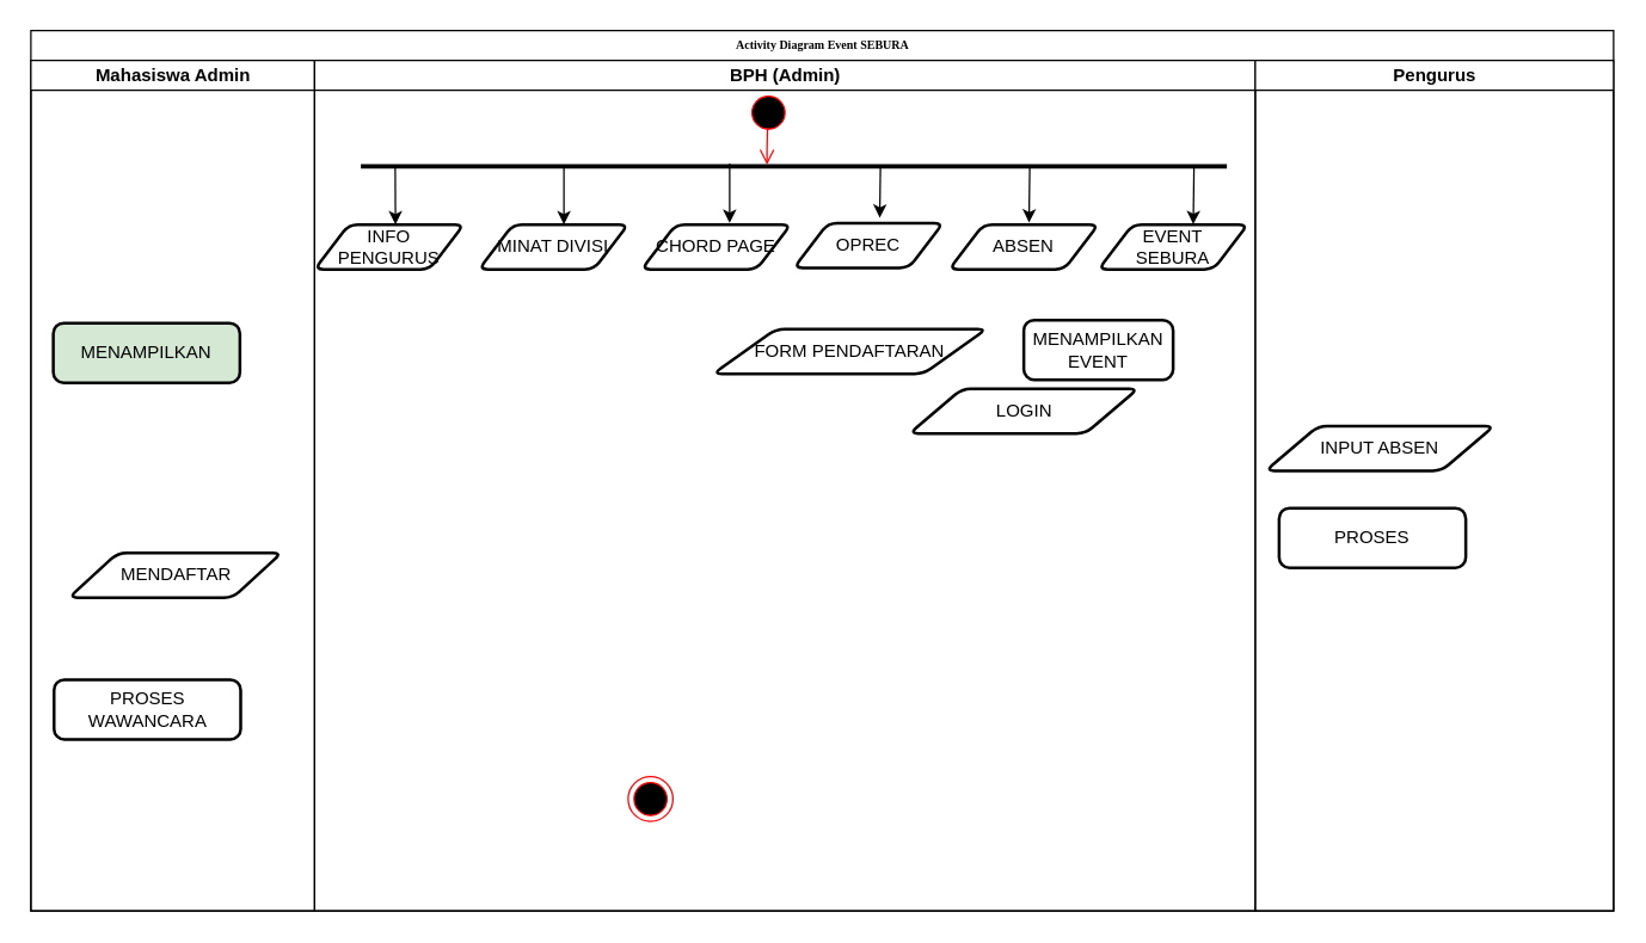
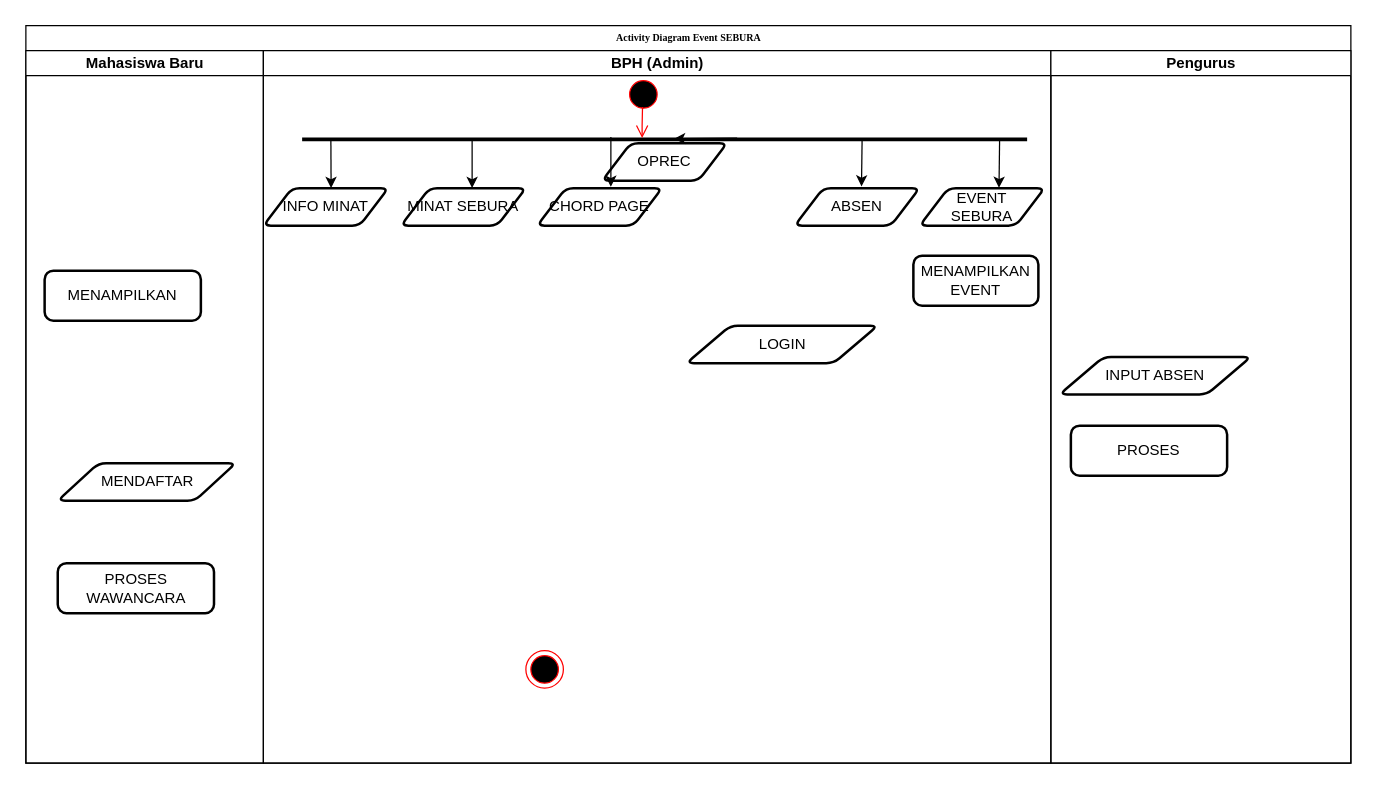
  <mxCell id="0" />
  <mxCell id="1" parent="0" />
  <mxCell id="2" value="Activity Diagram Event SEBURA" style="swimlane;html=1;childLayout=stackLayout;startSize=20;rounded=0;shadow=0;labelBackgroundColor=none;strokeWidth=1;fontFamily=Verdana;fontSize=8;align=center;" parent="1" vertex="1"><mxGeometry x="20" y="20" width="1060" height="590" as="geometry" /></mxCell>
- <mxCell id="3" value="Mahasiswa Admin" style="swimlane;html=1;startSize=20;" parent="2" vertex="1"><mxGeometry y="20" width="190" height="570" as="geometry" /></mxCell>
- <mxCell id="4" value="MENAMPILKAN" style="rounded=1;whiteSpace=wrap;html=1;absoluteArcSize=1;arcSize=14;strokeWidth=2;fillColor=#d5e8d4;" parent="3" vertex="1"><mxGeometry x="15" y="176" width="125" height="40" as="geometry" /></mxCell>
+ <mxCell id="3" value="Mahasiswa Baru" style="swimlane;html=1;startSize=20;" parent="2" vertex="1"><mxGeometry y="20" width="190" height="570" as="geometry" /></mxCell>
+ <mxCell id="4" value="MENAMPILKAN" style="rounded=1;whiteSpace=wrap;html=1;absoluteArcSize=1;arcSize=14;strokeWidth=2;" parent="3" vertex="1"><mxGeometry x="15" y="176" width="125" height="40" as="geometry" /></mxCell>
  <mxCell id="5" value="MENDAFTAR" style="shape=parallelogram;html=1;strokeWidth=2;perimeter=parallelogramPerimeter;whiteSpace=wrap;rounded=1;arcSize=12;size=0.23;" parent="3" vertex="1"><mxGeometry x="25.5" y="330" width="142.5" height="30" as="geometry" /></mxCell>
- <mxCell id="6" value="PROSES&lt;br&gt;WAWANCARA" style="rounded=1;whiteSpace=wrap;html=1;absoluteArcSize=1;arcSize=14;strokeWidth=2;" parent="3" vertex="1"><mxGeometry x="15.5" y="415" width="125" height="40" as="geometry" /></mxCell>
+ <mxCell id="6" value="PROSES&lt;br&gt;WAWANCARA" style="rounded=1;whiteSpace=wrap;html=1;absoluteArcSize=1;arcSize=14;strokeWidth=2;" parent="3" vertex="1"><mxGeometry x="25.5" y="410" width="125" height="40" as="geometry" /></mxCell>
  <mxCell id="7" value="BPH (Admin)" style="swimlane;html=1;startSize=20;" parent="2" vertex="1"><mxGeometry x="190" y="20" width="630" height="570" as="geometry" /></mxCell>
- <mxCell id="8" value="INFO PENGURUS" style="shape=parallelogram;html=1;strokeWidth=2;perimeter=parallelogramPerimeter;whiteSpace=wrap;rounded=1;arcSize=12;size=0.23;" parent="7" vertex="1"><mxGeometry y="110" width="100" height="30" as="geometry" /></mxCell>
- <mxCell id="9" value="MINAT DIVISI" style="shape=parallelogram;html=1;strokeWidth=2;perimeter=parallelogramPerimeter;whiteSpace=wrap;rounded=1;arcSize=12;size=0.23;" parent="7" vertex="1"><mxGeometry x="110" y="110" width="100" height="30" as="geometry" /></mxCell>
+ <mxCell id="8" value="INFO MINAT" style="shape=parallelogram;html=1;strokeWidth=2;perimeter=parallelogramPerimeter;whiteSpace=wrap;rounded=1;arcSize=12;size=0.23;" parent="7" vertex="1"><mxGeometry y="110" width="100" height="30" as="geometry" /></mxCell>
+ <mxCell id="9" value="MINAT SEBURA" style="shape=parallelogram;html=1;strokeWidth=2;perimeter=parallelogramPerimeter;whiteSpace=wrap;rounded=1;arcSize=12;size=0.23;" parent="7" vertex="1"><mxGeometry x="110" y="110" width="100" height="30" as="geometry" /></mxCell>
  <mxCell id="10" value="CHORD PAGE" style="shape=parallelogram;html=1;strokeWidth=2;perimeter=parallelogramPerimeter;whiteSpace=wrap;rounded=1;arcSize=12;size=0.23;" parent="7" vertex="1"><mxGeometry x="219" y="110" width="100" height="30" as="geometry" /></mxCell>
- <mxCell id="11" value="OPREC" style="shape=parallelogram;html=1;strokeWidth=2;perimeter=parallelogramPerimeter;whiteSpace=wrap;rounded=1;arcSize=12;size=0.23;" parent="7" vertex="1"><mxGeometry x="321" y="109" width="100" height="30" as="geometry" /></mxCell>
+ <mxCell id="11" value="OPREC" style="shape=parallelogram;html=1;strokeWidth=2;perimeter=parallelogramPerimeter;whiteSpace=wrap;rounded=1;arcSize=12;size=0.23;" parent="7" vertex="1"><mxGeometry x="271" y="74" width="100" height="30" as="geometry" /></mxCell>
  <mxCell id="12" value="ABSEN" style="shape=parallelogram;html=1;strokeWidth=2;perimeter=parallelogramPerimeter;whiteSpace=wrap;rounded=1;arcSize=12;size=0.23;" parent="7" vertex="1"><mxGeometry x="425" y="110" width="100" height="30" as="geometry" /></mxCell>
- <mxCell id="13" value="FORM PENDAFTARAN" style="shape=parallelogram;html=1;strokeWidth=2;perimeter=parallelogramPerimeter;whiteSpace=wrap;rounded=1;arcSize=12;size=0.23;" parent="7" vertex="1"><mxGeometry x="267" y="180" width="183" height="30" as="geometry" /></mxCell>
  <mxCell id="14" value="EVENT &lt;br&gt;SEBURA" style="shape=parallelogram;html=1;strokeWidth=2;perimeter=parallelogramPerimeter;whiteSpace=wrap;rounded=1;arcSize=12;size=0.23;" parent="7" vertex="1"><mxGeometry x="525" y="110" width="100" height="30" as="geometry" /></mxCell>
- <mxCell id="15" value="MENAMPILKAN&lt;br&gt;EVENT" style="rounded=1;whiteSpace=wrap;html=1;absoluteArcSize=1;arcSize=14;strokeWidth=2;" parent="7" vertex="1"><mxGeometry x="475" y="174" width="100" height="40" as="geometry" /></mxCell>
- <mxCell id="16" value="LOGIN" style="shape=parallelogram;html=1;strokeWidth=2;perimeter=parallelogramPerimeter;whiteSpace=wrap;rounded=1;arcSize=12;size=0.23;" parent="7" vertex="1"><mxGeometry x="398.5" y="220" width="153" height="30" as="geometry" /></mxCell>
+ <mxCell id="15" value="MENAMPILKAN&lt;br&gt;EVENT" style="rounded=1;whiteSpace=wrap;html=1;absoluteArcSize=1;arcSize=14;strokeWidth=2;" parent="7" vertex="1"><mxGeometry x="520" y="164" width="100" height="40" as="geometry" /></mxCell>
+ <mxCell id="16" value="LOGIN" style="shape=parallelogram;html=1;strokeWidth=2;perimeter=parallelogramPerimeter;whiteSpace=wrap;rounded=1;arcSize=12;size=0.23;" parent="7" vertex="1"><mxGeometry x="338.5" y="220" width="153" height="30" as="geometry" /></mxCell>
  <mxCell id="17" value="" style="ellipse;html=1;shape=endState;fillColor=#000000;strokeColor=#ff0000;" parent="7" vertex="1"><mxGeometry x="210" y="480" width="30" height="30" as="geometry" /></mxCell>
  <mxCell id="18" value="" style="ellipse;html=1;shape=startState;fillColor=#000000;strokeColor=#ff0000;" parent="7" vertex="1"><mxGeometry x="289" y="20" width="30" height="30" as="geometry" /></mxCell>
  <mxCell id="19" value="" style="endArrow=none;startArrow=none;endFill=0;startFill=0;endSize=8;html=1;verticalAlign=bottom;labelBackgroundColor=none;strokeWidth=3;rounded=0;" edge="1" parent="7"><mxGeometry width="160" relative="1" as="geometry"><mxPoint x="31" y="71" as="sourcePoint" /><mxPoint x="611" y="71" as="targetPoint" /><Array as="points"><mxPoint x="301" y="71" /></Array></mxGeometry></mxCell>
  <mxCell id="20" value="Pengurus" style="swimlane;html=1;startSize=20;" parent="2" vertex="1"><mxGeometry x="820" y="20" width="240" height="570" as="geometry" /></mxCell>
  <mxCell id="21" value="INPUT ABSEN" style="shape=parallelogram;html=1;strokeWidth=2;perimeter=parallelogramPerimeter;whiteSpace=wrap;rounded=1;arcSize=12;size=0.23;" parent="20" vertex="1"><mxGeometry x="7" y="245" width="153" height="30" as="geometry" /></mxCell>
  <mxCell id="22" value="PROSES" style="rounded=1;whiteSpace=wrap;html=1;absoluteArcSize=1;arcSize=14;strokeWidth=2;" parent="20" vertex="1"><mxGeometry x="16" y="300" width="125" height="40" as="geometry" /></mxCell>
  <mxCell id="23" value="" style="edgeStyle=orthogonalEdgeStyle;html=1;verticalAlign=bottom;endArrow=open;endSize=8;strokeColor=#ff0000;rounded=0;exitX=0.477;exitY=0.838;exitDx=0;exitDy=0;exitPerimeter=0;" parent="1" source="18" edge="1"><mxGeometry relative="1" as="geometry"><mxPoint x="513" y="110" as="targetPoint" /><Array as="points"><mxPoint x="513" y="100" /><mxPoint x="513" y="100" /><mxPoint x="513" y="110" /></Array></mxGeometry></mxCell>
  <mxCell id="24" value="" style="endArrow=classic;html=1;rounded=0;" edge="1" parent="1"><mxGeometry width="50" height="50" relative="1" as="geometry"><mxPoint x="264" y="110" as="sourcePoint" /><mxPoint x="264.182" y="150" as="targetPoint" /></mxGeometry></mxCell>
  <mxCell id="25" value="" style="endArrow=classic;html=1;rounded=0;entryX=0.67;entryY=0;entryDx=0;entryDy=0;entryPerimeter=0;" edge="1" parent="1"><mxGeometry width="50" height="50" relative="1" as="geometry"><mxPoint x="377" y="110" as="sourcePoint" /><mxPoint x="377" y="150" as="targetPoint" /></mxGeometry></mxCell>
  <mxCell id="26" value="" style="endArrow=classic;html=1;rounded=0;entryX=0.5;entryY=0;entryDx=0;entryDy=0;" edge="1" parent="1"><mxGeometry width="50" height="50" relative="1" as="geometry"><mxPoint x="488" y="109" as="sourcePoint" /><mxPoint x="488" y="149" as="targetPoint" /></mxGeometry></mxCell>
  <mxCell id="27" value="" style="endArrow=classic;html=1;rounded=0;entryX=0.575;entryY=-0.118;entryDx=0;entryDy=0;entryPerimeter=0;" edge="1" parent="1" target="11"><mxGeometry width="50" height="50" relative="1" as="geometry"><mxPoint x="589" y="110" as="sourcePoint" /><mxPoint x="397" y="170" as="targetPoint" /></mxGeometry></mxCell>
  <mxCell id="28" value="" style="endArrow=classic;html=1;rounded=0;entryX=0.635;entryY=-0.044;entryDx=0;entryDy=0;entryPerimeter=0;" edge="1" parent="1"><mxGeometry width="50" height="50" relative="1" as="geometry"><mxPoint x="689" y="110" as="sourcePoint" /><mxPoint x="688.5" y="148.68" as="targetPoint" /></mxGeometry></mxCell>
  <mxCell id="29" value="" style="endArrow=classic;html=1;rounded=0;entryX=0.635;entryY=-0.007;entryDx=0;entryDy=0;entryPerimeter=0;" edge="1" parent="1" target="14"><mxGeometry width="50" height="50" relative="1" as="geometry"><mxPoint x="799" y="110" as="sourcePoint" /><mxPoint x="698.5" y="158.68" as="targetPoint" /></mxGeometry></mxCell>
